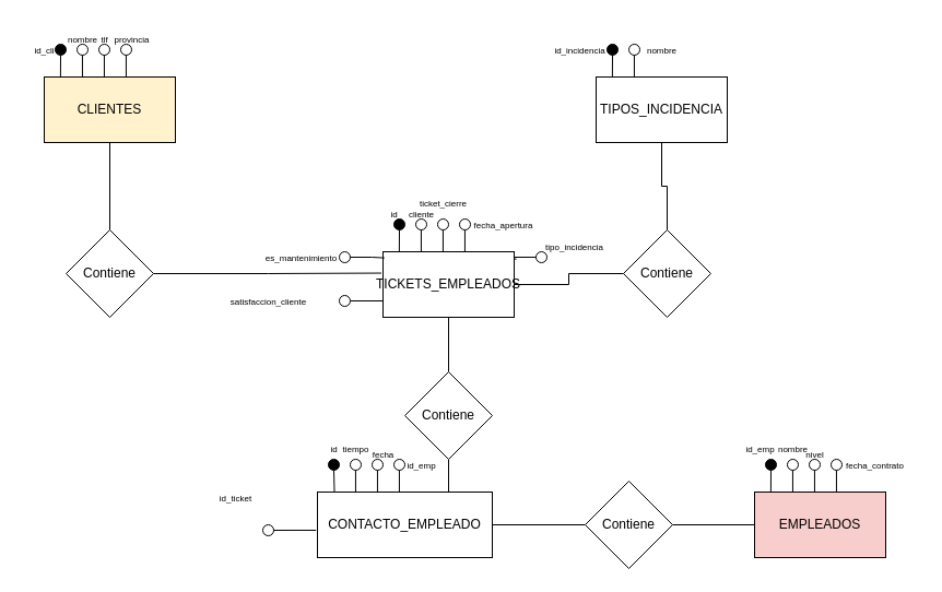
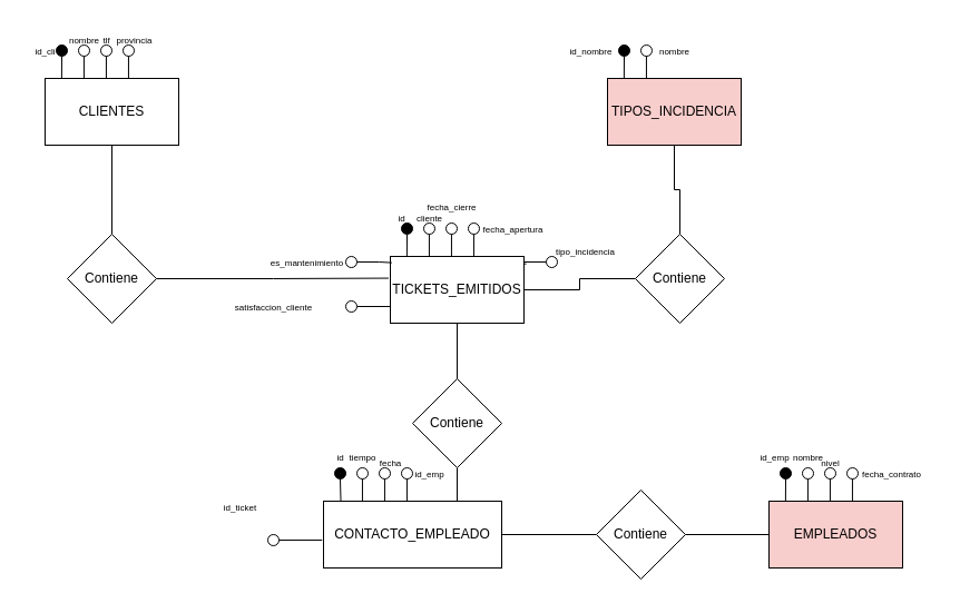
  <mxCell id="0" />
  <mxCell id="1" parent="0" />
- <mxCell id="2" value="CLIENTES" style="rounded=0;whiteSpace=wrap;html=1;fillColor=#fff2cc;" parent="1" vertex="1"><mxGeometry x="40" y="70" width="120" height="60" as="geometry" /></mxCell>
+ <mxCell id="2" value="CLIENTES" style="rounded=0;whiteSpace=wrap;html=1;" parent="1" vertex="1"><mxGeometry x="40" y="70" width="120" height="60" as="geometry" /></mxCell>
  <mxCell id="3" value="" style="ellipse;whiteSpace=wrap;html=1;aspect=fixed;fillColor=#000000;" parent="1" vertex="1"><mxGeometry x="50" y="40" width="10" height="10" as="geometry" /></mxCell>
  <mxCell id="4" value="" style="endArrow=none;html=1;rounded=0;entryX=0.5;entryY=1;entryDx=0;entryDy=0;exitX=0.124;exitY=0;exitDx=0;exitDy=0;exitPerimeter=0;" parent="1" source="2" target="3" edge="1"><mxGeometry width="50" height="50" relative="1" as="geometry"><mxPoint x="50" y="70" as="sourcePoint" /><mxPoint x="100" y="20" as="targetPoint" /></mxGeometry></mxCell>
  <mxCell id="5" value="" style="ellipse;whiteSpace=wrap;html=1;aspect=fixed;" parent="1" vertex="1"><mxGeometry x="70" y="40" width="10" height="10" as="geometry" /></mxCell>
  <mxCell id="6" value="" style="ellipse;whiteSpace=wrap;html=1;aspect=fixed;" parent="1" vertex="1"><mxGeometry x="90" y="40" width="10" height="10" as="geometry" /></mxCell>
  <mxCell id="7" value="" style="ellipse;whiteSpace=wrap;html=1;aspect=fixed;" parent="1" vertex="1"><mxGeometry x="110" y="40" width="10" height="10" as="geometry" /></mxCell>
  <mxCell id="8" value="" style="endArrow=none;html=1;rounded=0;entryX=0.5;entryY=1;entryDx=0;entryDy=0;exitX=0.124;exitY=0;exitDx=0;exitDy=0;exitPerimeter=0;" parent="1" edge="1"><mxGeometry width="50" height="50" relative="1" as="geometry"><mxPoint x="74.94" y="70" as="sourcePoint" /><mxPoint x="74.94" y="50" as="targetPoint" /></mxGeometry></mxCell>
  <mxCell id="9" value="" style="endArrow=none;html=1;rounded=0;entryX=0.5;entryY=1;entryDx=0;entryDy=0;exitX=0.124;exitY=0;exitDx=0;exitDy=0;exitPerimeter=0;" parent="1" edge="1"><mxGeometry width="50" height="50" relative="1" as="geometry"><mxPoint x="94.94" y="70" as="sourcePoint" /><mxPoint x="94.94" y="50" as="targetPoint" /></mxGeometry></mxCell>
  <mxCell id="10" value="" style="endArrow=none;html=1;rounded=0;entryX=0.5;entryY=1;entryDx=0;entryDy=0;exitX=0.124;exitY=0;exitDx=0;exitDy=0;exitPerimeter=0;" parent="1" edge="1"><mxGeometry width="50" height="50" relative="1" as="geometry"><mxPoint x="114.94" y="70" as="sourcePoint" /><mxPoint x="114.94" y="50" as="targetPoint" /></mxGeometry></mxCell>
  <mxCell id="11" value="EMPLEADOS" style="rounded=0;whiteSpace=wrap;html=1;fillColor=#f8cecc;" parent="1" vertex="1"><mxGeometry x="690" y="450" width="120" height="60" as="geometry" /></mxCell>
  <mxCell id="12" value="" style="ellipse;whiteSpace=wrap;html=1;aspect=fixed;fillColor=#000000;" parent="1" vertex="1"><mxGeometry x="700" y="420" width="10" height="10" as="geometry" /></mxCell>
  <mxCell id="13" value="" style="endArrow=none;html=1;rounded=0;entryX=0.5;entryY=1;entryDx=0;entryDy=0;exitX=0.124;exitY=0;exitDx=0;exitDy=0;exitPerimeter=0;" parent="1" source="11" target="12" edge="1"><mxGeometry width="50" height="50" relative="1" as="geometry"><mxPoint x="700" y="450" as="sourcePoint" /><mxPoint x="750" y="400" as="targetPoint" /></mxGeometry></mxCell>
  <mxCell id="14" value="" style="ellipse;whiteSpace=wrap;html=1;aspect=fixed;" parent="1" vertex="1"><mxGeometry x="720" y="420" width="10" height="10" as="geometry" /></mxCell>
  <mxCell id="15" value="" style="ellipse;whiteSpace=wrap;html=1;aspect=fixed;" parent="1" vertex="1"><mxGeometry x="740" y="420" width="10" height="10" as="geometry" /></mxCell>
  <mxCell id="16" value="" style="ellipse;whiteSpace=wrap;html=1;aspect=fixed;" parent="1" vertex="1"><mxGeometry x="760" y="420" width="10" height="10" as="geometry" /></mxCell>
  <mxCell id="17" value="" style="endArrow=none;html=1;rounded=0;entryX=0.5;entryY=1;entryDx=0;entryDy=0;exitX=0.124;exitY=0;exitDx=0;exitDy=0;exitPerimeter=0;" parent="1" edge="1"><mxGeometry width="50" height="50" relative="1" as="geometry"><mxPoint x="724.94" y="450" as="sourcePoint" /><mxPoint x="724.94" y="430" as="targetPoint" /></mxGeometry></mxCell>
  <mxCell id="18" value="" style="endArrow=none;html=1;rounded=0;entryX=0.5;entryY=1;entryDx=0;entryDy=0;exitX=0.124;exitY=0;exitDx=0;exitDy=0;exitPerimeter=0;" parent="1" edge="1"><mxGeometry width="50" height="50" relative="1" as="geometry"><mxPoint x="744.94" y="450" as="sourcePoint" /><mxPoint x="744.94" y="430" as="targetPoint" /></mxGeometry></mxCell>
  <mxCell id="19" value="" style="endArrow=none;html=1;rounded=0;entryX=0.5;entryY=1;entryDx=0;entryDy=0;exitX=0.124;exitY=0;exitDx=0;exitDy=0;exitPerimeter=0;" parent="1" edge="1"><mxGeometry width="50" height="50" relative="1" as="geometry"><mxPoint x="764.94" y="450" as="sourcePoint" /><mxPoint x="764.94" y="430" as="targetPoint" /></mxGeometry></mxCell>
- <mxCell id="20" value="TIPOS_INCIDENCIA" style="rounded=0;whiteSpace=wrap;html=1;" parent="1" vertex="1"><mxGeometry x="545" y="70" width="120" height="60" as="geometry" /></mxCell>
+ <mxCell id="20" value="TIPOS_INCIDENCIA" style="rounded=0;whiteSpace=wrap;html=1;fillColor=#f8cecc;" parent="1" vertex="1"><mxGeometry x="545" y="70" width="120" height="60" as="geometry" /></mxCell>
  <mxCell id="21" value="" style="ellipse;whiteSpace=wrap;html=1;aspect=fixed;fillColor=#000000;" parent="1" vertex="1"><mxGeometry x="555" y="40" width="10" height="10" as="geometry" /></mxCell>
  <mxCell id="22" value="" style="endArrow=none;html=1;rounded=0;entryX=0.5;entryY=1;entryDx=0;entryDy=0;exitX=0.124;exitY=0;exitDx=0;exitDy=0;exitPerimeter=0;" parent="1" source="20" target="21" edge="1"><mxGeometry width="50" height="50" relative="1" as="geometry"><mxPoint x="555" y="70" as="sourcePoint" /><mxPoint x="605" y="20" as="targetPoint" /></mxGeometry></mxCell>
  <mxCell id="23" value="" style="ellipse;whiteSpace=wrap;html=1;aspect=fixed;" parent="1" vertex="1"><mxGeometry x="575" y="40" width="10" height="10" as="geometry" /></mxCell>
  <mxCell id="24" value="" style="endArrow=none;html=1;rounded=0;entryX=0.5;entryY=1;entryDx=0;entryDy=0;exitX=0.124;exitY=0;exitDx=0;exitDy=0;exitPerimeter=0;" parent="1" edge="1"><mxGeometry width="50" height="50" relative="1" as="geometry"><mxPoint x="579.94" y="70" as="sourcePoint" /><mxPoint x="579.94" y="50" as="targetPoint" /></mxGeometry></mxCell>
- <mxCell id="25" value="TICKETS_EMPLEADOS" style="rounded=0;whiteSpace=wrap;html=1;" parent="1" vertex="1"><mxGeometry x="350" y="230" width="120" height="60" as="geometry" /></mxCell>
+ <mxCell id="25" value="TICKETS_EMITIDOS" style="rounded=0;whiteSpace=wrap;html=1;" parent="1" vertex="1"><mxGeometry x="350" y="230" width="120" height="60" as="geometry" /></mxCell>
  <mxCell id="26" value="" style="ellipse;whiteSpace=wrap;html=1;aspect=fixed;fillColor=#000000;" parent="1" vertex="1"><mxGeometry x="360" y="200" width="10" height="10" as="geometry" /></mxCell>
  <mxCell id="27" value="" style="endArrow=none;html=1;rounded=0;entryX=0.5;entryY=1;entryDx=0;entryDy=0;exitX=0.124;exitY=0;exitDx=0;exitDy=0;exitPerimeter=0;" parent="1" source="25" target="26" edge="1"><mxGeometry width="50" height="50" relative="1" as="geometry"><mxPoint x="360" y="230" as="sourcePoint" /><mxPoint x="410" y="180" as="targetPoint" /></mxGeometry></mxCell>
  <mxCell id="28" value="" style="ellipse;whiteSpace=wrap;html=1;aspect=fixed;" parent="1" vertex="1"><mxGeometry x="380" y="200" width="10" height="10" as="geometry" /></mxCell>
  <mxCell id="29" value="" style="ellipse;whiteSpace=wrap;html=1;aspect=fixed;" parent="1" vertex="1"><mxGeometry x="400" y="200" width="10" height="10" as="geometry" /></mxCell>
  <mxCell id="30" value="" style="ellipse;whiteSpace=wrap;html=1;aspect=fixed;" parent="1" vertex="1"><mxGeometry x="420" y="200" width="10" height="10" as="geometry" /></mxCell>
  <mxCell id="31" value="" style="endArrow=none;html=1;rounded=0;entryX=0.5;entryY=1;entryDx=0;entryDy=0;exitX=0.124;exitY=0;exitDx=0;exitDy=0;exitPerimeter=0;" parent="1" edge="1"><mxGeometry width="50" height="50" relative="1" as="geometry"><mxPoint x="384.94" y="230" as="sourcePoint" /><mxPoint x="384.94" y="210" as="targetPoint" /></mxGeometry></mxCell>
  <mxCell id="32" value="" style="endArrow=none;html=1;rounded=0;entryX=0.5;entryY=1;entryDx=0;entryDy=0;exitX=0.124;exitY=0;exitDx=0;exitDy=0;exitPerimeter=0;" parent="1" edge="1"><mxGeometry width="50" height="50" relative="1" as="geometry"><mxPoint x="404.94" y="230" as="sourcePoint" /><mxPoint x="404.94" y="210" as="targetPoint" /></mxGeometry></mxCell>
  <mxCell id="33" value="" style="endArrow=none;html=1;rounded=0;entryX=0.5;entryY=1;entryDx=0;entryDy=0;exitX=0.124;exitY=0;exitDx=0;exitDy=0;exitPerimeter=0;" parent="1" edge="1"><mxGeometry width="50" height="50" relative="1" as="geometry"><mxPoint x="424.94" y="230" as="sourcePoint" /><mxPoint x="424.94" y="210" as="targetPoint" /></mxGeometry></mxCell>
  <mxCell id="34" style="edgeStyle=orthogonalEdgeStyle;rounded=0;orthogonalLoop=1;jettySize=auto;html=1;endArrow=none;startFill=0;" parent="1" source="35" target="54" edge="1"><mxGeometry relative="1" as="geometry" /></mxCell>
  <mxCell id="35" value="CONTACTO_EMPLEADO" style="rounded=0;whiteSpace=wrap;html=1;" parent="1" vertex="1"><mxGeometry x="290" y="450" width="160" height="60" as="geometry" /></mxCell>
  <mxCell id="36" value="" style="ellipse;whiteSpace=wrap;html=1;aspect=fixed;fillColor=#000000;" parent="1" vertex="1"><mxGeometry x="300" y="420" width="10" height="10" as="geometry" /></mxCell>
  <mxCell id="37" value="" style="endArrow=none;html=1;rounded=0;entryX=0.5;entryY=1;entryDx=0;entryDy=0;exitX=0.097;exitY=-0.009;exitDx=0;exitDy=0;exitPerimeter=0;" parent="1" source="35" target="36" edge="1"><mxGeometry width="50" height="50" relative="1" as="geometry"><mxPoint x="300" y="450" as="sourcePoint" /><mxPoint x="350" y="400" as="targetPoint" /></mxGeometry></mxCell>
  <mxCell id="38" value="" style="ellipse;whiteSpace=wrap;html=1;aspect=fixed;" parent="1" vertex="1"><mxGeometry x="320" y="420" width="10" height="10" as="geometry" /></mxCell>
  <mxCell id="39" value="" style="ellipse;whiteSpace=wrap;html=1;aspect=fixed;" parent="1" vertex="1"><mxGeometry x="340" y="420" width="10" height="10" as="geometry" /></mxCell>
  <mxCell id="40" value="" style="ellipse;whiteSpace=wrap;html=1;aspect=fixed;" parent="1" vertex="1"><mxGeometry x="360" y="420" width="10" height="10" as="geometry" /></mxCell>
  <mxCell id="41" value="" style="endArrow=none;html=1;rounded=0;entryX=0.5;entryY=1;entryDx=0;entryDy=0;exitX=0.124;exitY=0;exitDx=0;exitDy=0;exitPerimeter=0;" parent="1" edge="1"><mxGeometry width="50" height="50" relative="1" as="geometry"><mxPoint x="324.94" y="450" as="sourcePoint" /><mxPoint x="324.94" y="430" as="targetPoint" /></mxGeometry></mxCell>
  <mxCell id="42" value="" style="endArrow=none;html=1;rounded=0;entryX=0.5;entryY=1;entryDx=0;entryDy=0;exitX=0.124;exitY=0;exitDx=0;exitDy=0;exitPerimeter=0;" parent="1" edge="1"><mxGeometry width="50" height="50" relative="1" as="geometry"><mxPoint x="344.94" y="450" as="sourcePoint" /><mxPoint x="344.94" y="430" as="targetPoint" /></mxGeometry></mxCell>
  <mxCell id="43" value="" style="endArrow=none;html=1;rounded=0;entryX=0.5;entryY=1;entryDx=0;entryDy=0;exitX=0.124;exitY=0;exitDx=0;exitDy=0;exitPerimeter=0;" parent="1" edge="1"><mxGeometry width="50" height="50" relative="1" as="geometry"><mxPoint x="364.94" y="450" as="sourcePoint" /><mxPoint x="364.94" y="430" as="targetPoint" /></mxGeometry></mxCell>
  <mxCell id="44" style="edgeStyle=orthogonalEdgeStyle;rounded=0;orthogonalLoop=1;jettySize=auto;html=1;endArrow=none;startFill=0;" parent="1" source="45" target="2" edge="1"><mxGeometry relative="1" as="geometry" /></mxCell>
  <mxCell id="45" value="Contiene" style="rhombus;whiteSpace=wrap;html=1;" parent="1" vertex="1"><mxGeometry x="60" y="210" width="80" height="80" as="geometry" /></mxCell>
  <mxCell id="46" style="edgeStyle=orthogonalEdgeStyle;rounded=0;orthogonalLoop=1;jettySize=auto;html=1;exitX=1;exitY=0.5;exitDx=0;exitDy=0;entryX=-0.013;entryY=0.326;entryDx=0;entryDy=0;entryPerimeter=0;endArrow=none;startFill=0;" parent="1" source="45" target="25" edge="1"><mxGeometry relative="1" as="geometry" /></mxCell>
  <mxCell id="47" value="" style="edgeStyle=orthogonalEdgeStyle;rounded=0;orthogonalLoop=1;jettySize=auto;html=1;endArrow=none;startFill=0;" parent="1" source="49" target="25" edge="1"><mxGeometry relative="1" as="geometry" /></mxCell>
  <mxCell id="48" value="" style="edgeStyle=orthogonalEdgeStyle;rounded=0;orthogonalLoop=1;jettySize=auto;html=1;endArrow=none;startFill=0;" parent="1" source="49" target="20" edge="1"><mxGeometry relative="1" as="geometry" /></mxCell>
  <mxCell id="49" value="Contiene" style="rhombus;whiteSpace=wrap;html=1;" parent="1" vertex="1"><mxGeometry x="570" y="210" width="80" height="80" as="geometry" /></mxCell>
  <mxCell id="50" style="edgeStyle=orthogonalEdgeStyle;rounded=0;orthogonalLoop=1;jettySize=auto;html=1;endArrow=none;startFill=0;" parent="1" source="52" target="25" edge="1"><mxGeometry relative="1" as="geometry" /></mxCell>
  <mxCell id="51" style="edgeStyle=orthogonalEdgeStyle;rounded=0;orthogonalLoop=1;jettySize=auto;html=1;entryX=0.75;entryY=0;entryDx=0;entryDy=0;endArrow=none;startFill=0;" parent="1" source="52" target="35" edge="1"><mxGeometry relative="1" as="geometry" /></mxCell>
  <mxCell id="52" value="Contiene" style="rhombus;whiteSpace=wrap;html=1;" parent="1" vertex="1"><mxGeometry x="370" y="340" width="80" height="80" as="geometry" /></mxCell>
  <mxCell id="53" style="edgeStyle=orthogonalEdgeStyle;rounded=0;orthogonalLoop=1;jettySize=auto;html=1;endArrow=none;startFill=0;" parent="1" source="54" target="11" edge="1"><mxGeometry relative="1" as="geometry" /></mxCell>
  <mxCell id="54" value="Contiene" style="rhombus;whiteSpace=wrap;html=1;" parent="1" vertex="1"><mxGeometry x="535" y="440" width="80" height="80" as="geometry" /></mxCell>
  <mxCell id="55" value="&lt;font style=&quot;font-size: 8px;&quot;&gt;id_cli&lt;/font&gt;" style="text;html=1;align=center;verticalAlign=middle;resizable=0;points=[];autosize=1;strokeColor=none;fillColor=none;" vertex="1" parent="1"><mxGeometry x="20" y="30" width="40" height="30" as="geometry" /></mxCell>
  <mxCell id="56" value="&lt;font style=&quot;font-size: 8px;&quot;&gt;nombre&lt;/font&gt;" style="text;html=1;align=center;verticalAlign=middle;resizable=0;points=[];autosize=1;strokeColor=none;fillColor=none;" vertex="1" parent="1"><mxGeometry x="50" y="20" width="50" height="30" as="geometry" /></mxCell>
  <mxCell id="57" value="&lt;div&gt;&lt;font style=&quot;font-size: 8px;&quot;&gt;provincia&lt;/font&gt;&lt;/div&gt;" style="text;html=1;align=center;verticalAlign=middle;resizable=0;points=[];autosize=1;strokeColor=none;fillColor=none;" vertex="1" parent="1"><mxGeometry x="90" y="20" width="60" height="30" as="geometry" /></mxCell>
  <mxCell id="58" value="&lt;font style=&quot;font-size: 8px;&quot;&gt;tlf&lt;/font&gt;" style="text;html=1;align=center;verticalAlign=middle;resizable=0;points=[];autosize=1;strokeColor=none;fillColor=none;" vertex="1" parent="1"><mxGeometry x="80" y="20" width="30" height="30" as="geometry" /></mxCell>
  <mxCell id="59" value="&lt;font style=&quot;font-size: 8px;&quot;&gt;id_emp&lt;/font&gt;" style="text;html=1;align=center;verticalAlign=middle;resizable=0;points=[];autosize=1;strokeColor=none;fillColor=none;" vertex="1" parent="1"><mxGeometry x="670" y="395" width="50" height="30" as="geometry" /></mxCell>
  <mxCell id="60" value="&lt;font style=&quot;font-size: 8px;&quot;&gt;fecha_contrato&lt;/font&gt;" style="text;html=1;align=center;verticalAlign=middle;resizable=0;points=[];autosize=1;strokeColor=none;fillColor=none;" vertex="1" parent="1"><mxGeometry x="760" y="410" width="80" height="30" as="geometry" /></mxCell>
  <mxCell id="61" value="&lt;font style=&quot;font-size: 8px;&quot;&gt;nombre&lt;/font&gt;" style="text;html=1;align=center;verticalAlign=middle;resizable=0;points=[];autosize=1;strokeColor=none;fillColor=none;" vertex="1" parent="1"><mxGeometry x="700" y="395" width="50" height="30" as="geometry" /></mxCell>
  <mxCell id="62" value="&lt;font style=&quot;font-size: 8px;&quot;&gt;nivel&lt;/font&gt;" style="text;html=1;align=center;verticalAlign=middle;resizable=0;points=[];autosize=1;strokeColor=none;fillColor=none;" vertex="1" parent="1"><mxGeometry x="725" y="400" width="40" height="30" as="geometry" /></mxCell>
  <mxCell id="63" value="&lt;font style=&quot;font-size: 8px;&quot;&gt;id_ticket&lt;/font&gt;" style="text;html=1;align=center;verticalAlign=middle;resizable=0;points=[];autosize=1;strokeColor=none;fillColor=none;" vertex="1" parent="1"><mxGeometry x="190" y="440" width="50" height="30" as="geometry" /></mxCell>
  <mxCell id="64" value="&lt;font style=&quot;font-size: 8px;&quot;&gt;fecha&lt;/font&gt;" style="text;html=1;align=center;verticalAlign=middle;resizable=0;points=[];autosize=1;strokeColor=none;fillColor=none;" vertex="1" parent="1"><mxGeometry x="330" y="400" width="40" height="30" as="geometry" /></mxCell>
  <mxCell id="65" value="&lt;font style=&quot;font-size: 8px;&quot;&gt;id&lt;/font&gt;" style="text;html=1;align=center;verticalAlign=middle;resizable=0;points=[];autosize=1;strokeColor=none;fillColor=none;" vertex="1" parent="1"><mxGeometry x="290" y="395" width="30" height="30" as="geometry" /></mxCell>
  <mxCell id="66" value="&lt;font style=&quot;font-size: 8px;&quot;&gt;id_emp&lt;/font&gt;" style="text;html=1;align=center;verticalAlign=middle;resizable=0;points=[];autosize=1;strokeColor=none;fillColor=none;" vertex="1" parent="1"><mxGeometry x="360" y="410" width="50" height="30" as="geometry" /></mxCell>
  <mxCell id="67" value="&lt;font style=&quot;font-size: 8px;&quot;&gt;tiempo&lt;/font&gt;" style="text;html=1;align=center;verticalAlign=middle;resizable=0;points=[];autosize=1;strokeColor=none;fillColor=none;" vertex="1" parent="1"><mxGeometry x="300" y="395" width="50" height="30" as="geometry" /></mxCell>
  <mxCell id="68" value="" style="ellipse;whiteSpace=wrap;html=1;aspect=fixed;" vertex="1" parent="1"><mxGeometry x="240" y="480" width="10" height="10" as="geometry" /></mxCell>
  <mxCell id="69" style="edgeStyle=orthogonalEdgeStyle;rounded=0;orthogonalLoop=1;jettySize=auto;html=1;exitX=1;exitY=0.5;exitDx=0;exitDy=0;entryX=-0.008;entryY=0.583;entryDx=0;entryDy=0;entryPerimeter=0;endArrow=none;startFill=0;" edge="1" parent="1" source="68" target="35"><mxGeometry relative="1" as="geometry" /></mxCell>
- <mxCell id="70" value="&lt;div&gt;&lt;font style=&quot;font-size: 8px;&quot;&gt;id_incidencia&lt;/font&gt;&lt;/div&gt;" style="text;html=1;align=center;verticalAlign=middle;resizable=0;points=[];autosize=1;strokeColor=none;fillColor=none;" vertex="1" parent="1"><mxGeometry x="495" y="30" width="70" height="30" as="geometry" /></mxCell>
+ <mxCell id="70" value="&lt;div&gt;&lt;font style=&quot;font-size: 8px;&quot;&gt;id_nombre&lt;/font&gt;&lt;/div&gt;" style="text;html=1;align=center;verticalAlign=middle;resizable=0;points=[];autosize=1;strokeColor=none;fillColor=none;" vertex="1" parent="1"><mxGeometry x="495" y="30" width="70" height="30" as="geometry" /></mxCell>
  <mxCell id="71" value="&lt;div&gt;&lt;font style=&quot;font-size: 8px;&quot;&gt;nombre&lt;/font&gt;&lt;/div&gt;" style="text;html=1;align=center;verticalAlign=middle;resizable=0;points=[];autosize=1;strokeColor=none;fillColor=none;" vertex="1" parent="1"><mxGeometry x="580" y="30" width="50" height="30" as="geometry" /></mxCell>
- <mxCell id="72" value="&lt;font style=&quot;font-size: 8px;&quot;&gt;ticket_cierre&lt;/font&gt;" style="text;html=1;align=center;verticalAlign=middle;resizable=0;points=[];autosize=1;strokeColor=none;fillColor=none;" vertex="1" parent="1"><mxGeometry x="370" y="170" width="70" height="30" as="geometry" /></mxCell>
+ <mxCell id="72" value="&lt;font style=&quot;font-size: 8px;&quot;&gt;fecha_cierre&lt;/font&gt;" style="text;html=1;align=center;verticalAlign=middle;resizable=0;points=[];autosize=1;strokeColor=none;fillColor=none;" vertex="1" parent="1"><mxGeometry x="370" y="170" width="70" height="30" as="geometry" /></mxCell>
  <mxCell id="73" value="&lt;font style=&quot;font-size: 8px;&quot;&gt;cliente&lt;/font&gt;" style="text;html=1;align=center;verticalAlign=middle;resizable=0;points=[];autosize=1;strokeColor=none;fillColor=none;" vertex="1" parent="1"><mxGeometry x="360" y="180" width="50" height="30" as="geometry" /></mxCell>
  <mxCell id="74" value="&lt;font style=&quot;font-size: 8px;&quot;&gt;id&lt;/font&gt;" style="text;html=1;align=center;verticalAlign=middle;resizable=0;points=[];autosize=1;strokeColor=none;fillColor=none;" vertex="1" parent="1"><mxGeometry x="345" y="180" width="30" height="30" as="geometry" /></mxCell>
  <mxCell id="75" value="&lt;div&gt;&lt;font style=&quot;font-size: 8px;&quot;&gt;fecha_apertura&lt;/font&gt;&lt;/div&gt;" style="text;html=1;align=center;verticalAlign=middle;resizable=0;points=[];autosize=1;strokeColor=none;fillColor=none;" vertex="1" parent="1"><mxGeometry x="420" y="190" width="80" height="30" as="geometry" /></mxCell>
  <mxCell id="76" value="&lt;font style=&quot;font-size: 8px;&quot;&gt;satisfaccion_cliente&lt;/font&gt;" style="text;html=1;align=center;verticalAlign=middle;resizable=0;points=[];autosize=1;strokeColor=none;fillColor=none;" vertex="1" parent="1"><mxGeometry x="200" y="260" width="90" height="30" as="geometry" /></mxCell>
  <mxCell id="77" value="&lt;font style=&quot;font-size: 8px;&quot;&gt;es_mantenimiento&lt;/font&gt;" style="text;html=1;align=center;verticalAlign=middle;resizable=0;points=[];autosize=1;strokeColor=none;fillColor=none;" vertex="1" parent="1"><mxGeometry x="230" y="220" width="90" height="30" as="geometry" /></mxCell>
  <mxCell id="78" value="&lt;font style=&quot;font-size: 8px;&quot;&gt;tipo_incidencia&lt;/font&gt;" style="text;html=1;align=center;verticalAlign=middle;resizable=0;points=[];autosize=1;strokeColor=none;fillColor=none;" vertex="1" parent="1"><mxGeometry x="485" y="210" width="80" height="30" as="geometry" /></mxCell>
  <mxCell id="79" style="edgeStyle=orthogonalEdgeStyle;rounded=0;orthogonalLoop=1;jettySize=auto;html=1;entryX=0;entryY=0.75;entryDx=0;entryDy=0;endArrow=none;startFill=0;" edge="1" parent="1" source="80" target="25"><mxGeometry relative="1" as="geometry" /></mxCell>
  <mxCell id="80" value="" style="ellipse;whiteSpace=wrap;html=1;aspect=fixed;" vertex="1" parent="1"><mxGeometry x="310" y="270" width="10" height="10" as="geometry" /></mxCell>
  <mxCell id="81" value="" style="ellipse;whiteSpace=wrap;html=1;aspect=fixed;" vertex="1" parent="1"><mxGeometry x="310" y="230" width="10" height="10" as="geometry" /></mxCell>
  <mxCell id="82" style="edgeStyle=orthogonalEdgeStyle;rounded=0;orthogonalLoop=1;jettySize=auto;html=1;entryX=0.011;entryY=0.094;entryDx=0;entryDy=0;entryPerimeter=0;endArrow=none;startFill=0;" edge="1" parent="1" source="81" target="25"><mxGeometry relative="1" as="geometry" /></mxCell>
  <mxCell id="83" value="" style="ellipse;whiteSpace=wrap;html=1;aspect=fixed;" vertex="1" parent="1"><mxGeometry x="490" y="230" width="10" height="10" as="geometry" /></mxCell>
  <mxCell id="84" style="edgeStyle=orthogonalEdgeStyle;rounded=0;orthogonalLoop=1;jettySize=auto;html=1;entryX=1.017;entryY=0.111;entryDx=0;entryDy=0;entryPerimeter=0;endArrow=none;startFill=0;" edge="1" parent="1" source="83" target="25"><mxGeometry relative="1" as="geometry" /></mxCell>
